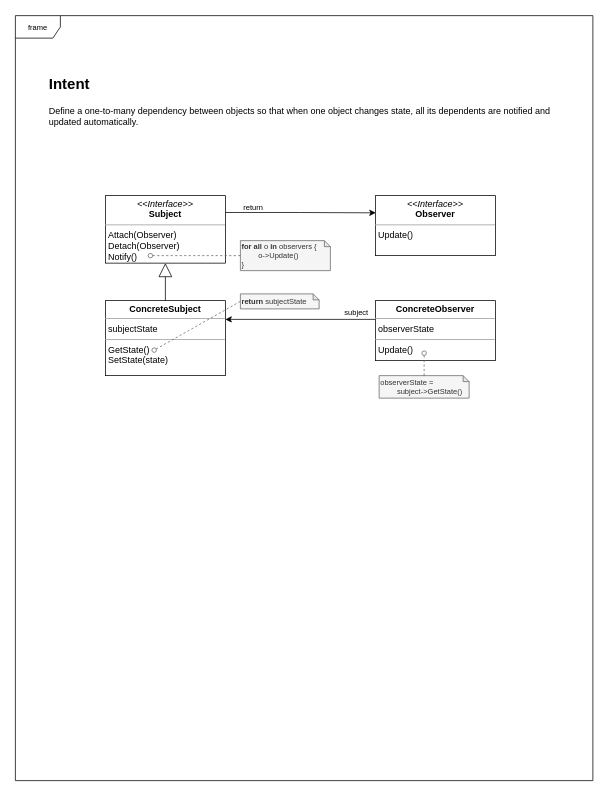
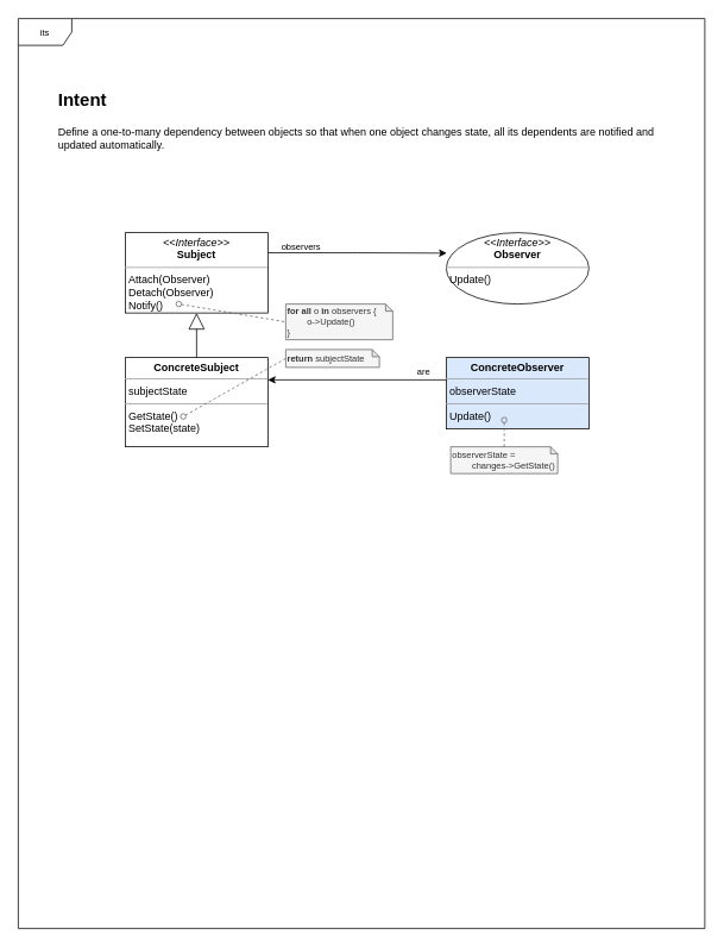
  <mxCell id="0" />
  <mxCell id="1" parent="0" />
- <mxCell id="2" value="frame" style="shape=umlFrame;whiteSpace=wrap;html=1;fontSize=10;" vertex="1" parent="1"><mxGeometry x="20" y="20" width="770" height="1020" as="geometry" /></mxCell>
+ <mxCell id="2" value="its" style="shape=umlFrame;whiteSpace=wrap;html=1;fontSize=10;" vertex="1" parent="1"><mxGeometry x="20" y="20" width="770" height="1020" as="geometry" /></mxCell>
  <mxCell id="3" value="&lt;h1&gt;&lt;font style=&quot;font-size: 20px;&quot;&gt;Intent&lt;/font&gt;&lt;/h1&gt;&lt;p&gt;Define a one-to-many dependency between objects so that when one object changes state, all its dependents are notified and updated automatically.&lt;/p&gt;" style="text;html=1;strokeColor=none;fillColor=none;spacing=5;spacingTop=-20;whiteSpace=wrap;overflow=hidden;rounded=0;" parent="1" vertex="1"><mxGeometry x="60" y="90" width="690" height="80" as="geometry" /></mxCell>
- <mxCell id="4" value="observerState =&lt;br&gt;&lt;span style=&quot;white-space: pre;&quot;&gt;&#09;&lt;/span&gt;subject-&amp;gt;GetState()" style="shape=note;whiteSpace=wrap;html=1;backgroundOutline=1;darkOpacity=0.05;size=8;fontSize=10;fillColor=#f5f5f5;fontColor=#333333;strokeColor=#666666;align=left;" parent="1" vertex="1"><mxGeometry x="505" y="500" width="120" height="30" as="geometry" /></mxCell>
+ <mxCell id="4" value="observerState =&lt;br&gt;&lt;span style=&quot;white-space: pre;&quot;&gt;&#09;&lt;/span&gt;changes-&amp;gt;GetState()" style="shape=note;whiteSpace=wrap;html=1;backgroundOutline=1;darkOpacity=0.05;size=8;fontSize=10;fillColor=#f5f5f5;fontColor=#333333;strokeColor=#666666;align=left;" parent="1" vertex="1"><mxGeometry x="505" y="500" width="120" height="30" as="geometry" /></mxCell>
  <mxCell id="5" style="edgeStyle=orthogonalEdgeStyle;rounded=0;orthogonalLoop=1;jettySize=auto;html=1;exitX=1;exitY=0.25;exitDx=0;exitDy=0;entryX=0.003;entryY=0.287;entryDx=0;entryDy=0;fontSize=10;entryPerimeter=0;" edge="1" parent="1" source="6" target="7"><mxGeometry relative="1" as="geometry"><Array as="points"><mxPoint x="400" y="283" /></Array></mxGeometry></mxCell>
  <mxCell id="6" value="&lt;p style=&quot;margin:0px;margin-top:4px;text-align:center;&quot;&gt;&lt;i&gt;&amp;lt;&amp;lt;Interface&amp;gt;&amp;gt;&lt;/i&gt;&lt;br&gt;&lt;b&gt;Subject&lt;/b&gt;&lt;/p&gt;&lt;hr size=&quot;1&quot;&gt;&lt;p style=&quot;margin:0px;margin-left:4px;&quot;&gt;&lt;/p&gt;&lt;p style=&quot;margin:0px;margin-left:4px;&quot;&gt;Attach(Observer)&lt;br&gt;&lt;/p&gt;&lt;p style=&quot;margin:0px;margin-left:4px;&quot;&gt;Detach(Observer)&lt;/p&gt;&lt;p style=&quot;margin:0px;margin-left:4px;&quot;&gt;Notify()&lt;/p&gt;" style="verticalAlign=top;align=left;overflow=fill;fontSize=12;fontFamily=Helvetica;html=1;" vertex="1" parent="1"><mxGeometry x="140" y="260" width="160" height="90" as="geometry" /></mxCell>
- <mxCell id="7" value="&lt;p style=&quot;margin:0px;margin-top:4px;text-align:center;&quot;&gt;&lt;i&gt;&amp;lt;&amp;lt;Interface&amp;gt;&amp;gt;&lt;/i&gt;&lt;br&gt;&lt;b&gt;Observer&lt;/b&gt;&lt;/p&gt;&lt;hr size=&quot;1&quot;&gt;&lt;p style=&quot;margin:0px;margin-left:4px;&quot;&gt;&lt;/p&gt;&lt;p style=&quot;margin:0px;margin-left:4px;&quot;&gt;&lt;span style=&quot;background-color: initial;&quot;&gt;Update()&lt;/span&gt;&lt;br&gt;&lt;/p&gt;" style="verticalAlign=top;align=left;overflow=fill;fontSize=12;fontFamily=Helvetica;html=1;" vertex="1" parent="1"><mxGeometry x="500" y="260" width="160" height="80" as="geometry" /></mxCell>
+ <mxCell id="7" value="&lt;p style=&quot;margin:0px;margin-top:4px;text-align:center;&quot;&gt;&lt;i&gt;&amp;lt;&amp;lt;Interface&amp;gt;&amp;gt;&lt;/i&gt;&lt;br&gt;&lt;b&gt;Observer&lt;/b&gt;&lt;/p&gt;&lt;hr size=&quot;1&quot;&gt;&lt;p style=&quot;margin:0px;margin-left:4px;&quot;&gt;&lt;/p&gt;&lt;p style=&quot;margin:0px;margin-left:4px;&quot;&gt;&lt;span style=&quot;background-color: initial;&quot;&gt;Update()&lt;/span&gt;&lt;br&gt;&lt;/p&gt;" style="ellipse;verticalAlign=top;align=left;overflow=fill;fontSize=12;fontFamily=Helvetica;html=1;" vertex="1" parent="1"><mxGeometry x="500" y="260" width="160" height="80" as="geometry" /></mxCell>
  <mxCell id="8" value="&lt;p style=&quot;margin:0px;margin-top:4px;text-align:center;&quot;&gt;&lt;b&gt;ConcreteSubject&lt;/b&gt;&lt;/p&gt;&lt;hr size=&quot;1&quot;&gt;&lt;p style=&quot;margin:0px;margin-left:4px;&quot;&gt;subjectState&lt;/p&gt;&lt;hr size=&quot;1&quot;&gt;&lt;p style=&quot;margin:0px;margin-left:4px;&quot;&gt;GetState()&lt;/p&gt;&lt;p style=&quot;margin:0px;margin-left:4px;&quot;&gt;SetState(state)&lt;/p&gt;" style="verticalAlign=top;align=left;overflow=fill;fontSize=12;fontFamily=Helvetica;html=1;" vertex="1" parent="1"><mxGeometry x="140" y="400" width="160" height="100" as="geometry" /></mxCell>
  <mxCell id="9" style="edgeStyle=orthogonalEdgeStyle;rounded=0;orthogonalLoop=1;jettySize=auto;html=1;exitX=0;exitY=0.25;exitDx=0;exitDy=0;entryX=1;entryY=0.25;entryDx=0;entryDy=0;" edge="1" parent="1" source="10" target="8"><mxGeometry relative="1" as="geometry"><Array as="points"><mxPoint x="505" y="425" /></Array></mxGeometry></mxCell>
- <mxCell id="10" value="&lt;p style=&quot;margin:0px;margin-top:4px;text-align:center;&quot;&gt;&lt;b&gt;ConcreteObserver&lt;/b&gt;&lt;/p&gt;&lt;hr size=&quot;1&quot;&gt;&lt;p style=&quot;margin:0px;margin-left:4px;&quot;&gt;observerState&lt;/p&gt;&lt;hr size=&quot;1&quot;&gt;&lt;p style=&quot;margin:0px;margin-left:4px;&quot;&gt;Update()&lt;/p&gt;" style="verticalAlign=top;align=left;overflow=fill;fontSize=12;fontFamily=Helvetica;html=1;" vertex="1" parent="1"><mxGeometry x="500" y="400" width="160" height="80" as="geometry" /></mxCell>
+ <mxCell id="10" value="&lt;p style=&quot;margin:0px;margin-top:4px;text-align:center;&quot;&gt;&lt;b&gt;ConcreteObserver&lt;/b&gt;&lt;/p&gt;&lt;hr size=&quot;1&quot;&gt;&lt;p style=&quot;margin:0px;margin-left:4px;&quot;&gt;observerState&lt;/p&gt;&lt;hr size=&quot;1&quot;&gt;&lt;p style=&quot;margin:0px;margin-left:4px;&quot;&gt;Update()&lt;/p&gt;" style="verticalAlign=top;align=left;overflow=fill;fontSize=12;fontFamily=Helvetica;html=1;fillColor=#dae8fc;" vertex="1" parent="1"><mxGeometry x="500" y="400" width="160" height="80" as="geometry" /></mxCell>
  <mxCell id="11" value="&lt;b&gt;return &lt;/b&gt;subjectState" style="shape=note;whiteSpace=wrap;html=1;backgroundOutline=1;darkOpacity=0.05;size=8;fontSize=10;fillColor=#f5f5f5;fontColor=#333333;strokeColor=#666666;align=left;" vertex="1" parent="1"><mxGeometry x="320" y="391" width="105" height="20" as="geometry" /></mxCell>
  <mxCell id="12" style="rounded=0;orthogonalLoop=1;jettySize=auto;html=1;fontSize=10;endArrow=none;endFill=0;dashed=1;fillColor=#f5f5f5;strokeColor=#666666;sketch=0;shadow=0;startArrow=oval;startFill=0;entryX=0;entryY=0.5;entryDx=0;entryDy=0;entryPerimeter=0;" edge="1" parent="1" target="11"><mxGeometry relative="1" as="geometry"><mxPoint x="205" y="466" as="sourcePoint" /><mxPoint x="310" y="405.76" as="targetPoint" /></mxGeometry></mxCell>
- <mxCell id="13" value="subject" style="text;html=1;strokeColor=none;fillColor=none;align=center;verticalAlign=middle;whiteSpace=wrap;rounded=0;fontSize=10;" vertex="1" parent="1"><mxGeometry x="450" y="410" width="50" height="10" as="geometry" /></mxCell>
- <mxCell id="14" value="return" style="text;html=1;strokeColor=none;fillColor=none;align=center;verticalAlign=middle;whiteSpace=wrap;rounded=0;fontSize=10;" vertex="1" parent="1"><mxGeometry x="305" y="270" width="65" height="10" as="geometry" /></mxCell>
+ <mxCell id="13" value="are" style="text;html=1;strokeColor=none;fillColor=none;align=center;verticalAlign=middle;whiteSpace=wrap;rounded=0;fontSize=10;" vertex="1" parent="1"><mxGeometry x="450" y="410" width="50" height="10" as="geometry" /></mxCell>
+ <mxCell id="14" value="observers" style="text;html=1;strokeColor=none;fillColor=none;align=center;verticalAlign=middle;whiteSpace=wrap;rounded=0;fontSize=10;" vertex="1" parent="1"><mxGeometry x="305" y="270" width="65" height="10" as="geometry" /></mxCell>
  <mxCell id="15" style="rounded=0;orthogonalLoop=1;jettySize=auto;html=1;fontSize=10;endArrow=none;endFill=0;dashed=1;fillColor=#f5f5f5;strokeColor=#666666;sketch=0;shadow=0;startArrow=oval;startFill=0;entryX=0.5;entryY=0;entryDx=0;entryDy=0;entryPerimeter=0;" parent="1" target="4" edge="1"><mxGeometry relative="1" as="geometry"><mxPoint x="565" y="470" as="sourcePoint" /><mxPoint x="515" y="439.76" as="targetPoint" /></mxGeometry></mxCell>
- <mxCell id="16" value="&lt;b&gt;for&lt;/b&gt; &lt;b&gt;all &lt;/b&gt;o &lt;b&gt;in &lt;/b&gt;observers {&lt;br&gt;&lt;span style=&quot;white-space: pre;&quot;&gt;&#09;&lt;/span&gt;o-&amp;gt;Update()&lt;br&gt;}" style="shape=note;whiteSpace=wrap;html=1;backgroundOutline=1;darkOpacity=0.05;size=8;fontSize=10;fillColor=#f5f5f5;fontColor=#333333;strokeColor=#666666;align=left;" vertex="1" parent="1"><mxGeometry x="320" y="320" width="120" height="40" as="geometry" /></mxCell>
+ <mxCell id="16" value="&lt;b&gt;for&lt;/b&gt; &lt;b&gt;all &lt;/b&gt;o &lt;b&gt;in &lt;/b&gt;observers {&lt;br&gt;&lt;span style=&quot;white-space: pre;&quot;&gt;&#09;&lt;/span&gt;o-&amp;gt;Update()&lt;br&gt;}" style="shape=note;whiteSpace=wrap;html=1;backgroundOutline=1;darkOpacity=0.05;size=8;fontSize=10;fillColor=#f5f5f5;fontColor=#333333;strokeColor=#666666;align=left;" vertex="1" parent="1"><mxGeometry x="320" y="340" width="120" height="40" as="geometry" /></mxCell>
  <mxCell id="17" style="rounded=0;orthogonalLoop=1;jettySize=auto;html=1;fontSize=10;endArrow=none;endFill=0;dashed=1;fillColor=#f5f5f5;strokeColor=#666666;sketch=0;shadow=0;startArrow=oval;startFill=0;entryX=0;entryY=0.5;entryDx=0;entryDy=0;entryPerimeter=0;" edge="1" parent="1" target="16"><mxGeometry relative="1" as="geometry"><mxPoint x="200" y="340" as="sourcePoint" /><mxPoint x="310" y="259.76" as="targetPoint" /></mxGeometry></mxCell>
  <mxCell id="18" value="" style="endArrow=block;endSize=16;endFill=0;html=1;rounded=0;fontSize=10;entryX=0.5;entryY=1;entryDx=0;entryDy=0;exitX=0.5;exitY=0;exitDx=0;exitDy=0;" edge="1" parent="1" source="8" target="6"><mxGeometry x="0.125" width="160" relative="1" as="geometry"><mxPoint x="310" y="380" as="sourcePoint" /><mxPoint x="470" y="380" as="targetPoint" /><mxPoint as="offset" /></mxGeometry></mxCell>
